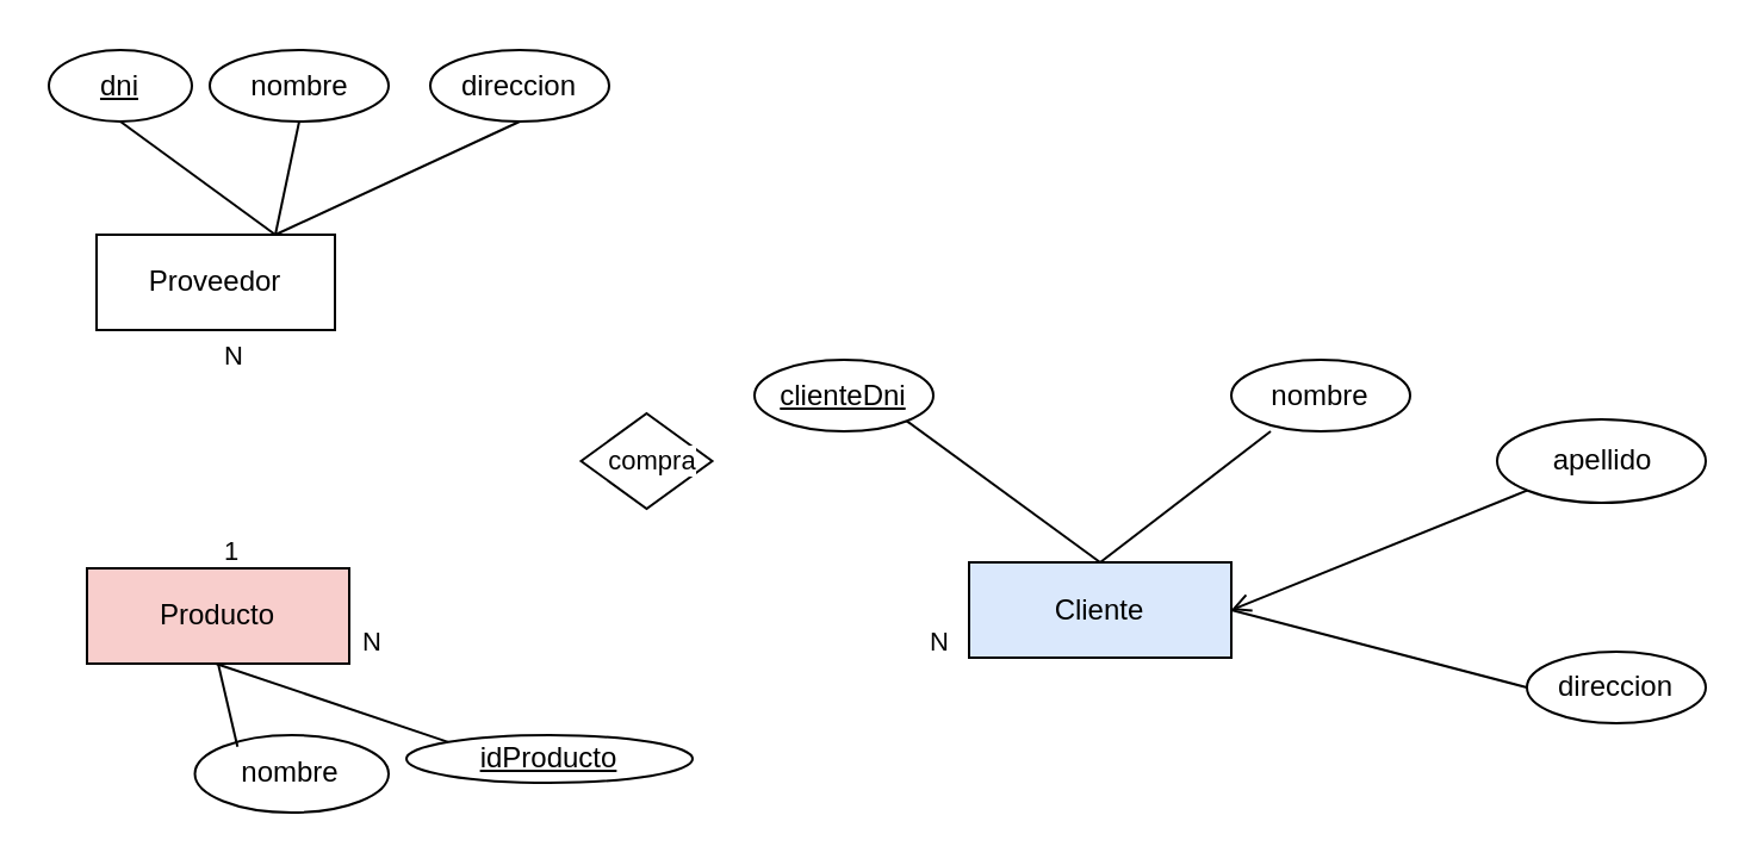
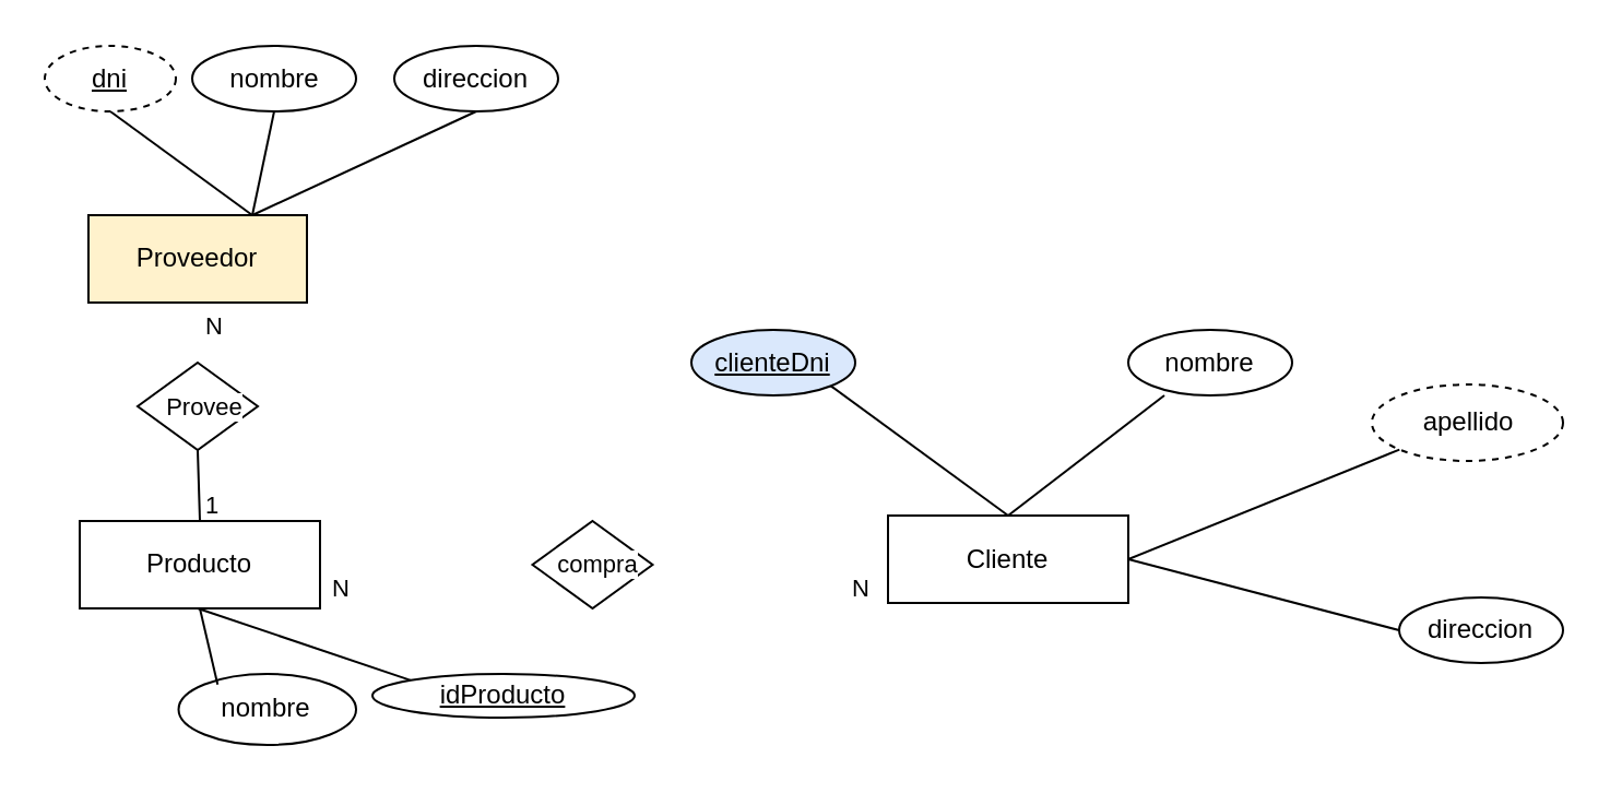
  <mxCell id="0" />
  <mxCell id="1" parent="0" />
  <mxCell id="2" style="edgeStyle=none;shape=connector;rounded=0;orthogonalLoop=1;jettySize=auto;html=1;exitX=0.75;exitY=0;exitDx=0;exitDy=0;entryX=0.5;entryY=1;entryDx=0;entryDy=0;strokeColor=default;align=center;verticalAlign=middle;fontFamily=Helvetica;fontSize=11;fontColor=default;labelBackgroundColor=default;endArrow=none;" edge="1" parent="1" source="5" target="19"><mxGeometry relative="1" as="geometry" /></mxCell>
  <mxCell id="3" style="edgeStyle=none;shape=connector;rounded=0;orthogonalLoop=1;jettySize=auto;html=1;exitX=0.75;exitY=0;exitDx=0;exitDy=0;entryX=0.5;entryY=1;entryDx=0;entryDy=0;strokeColor=default;align=center;verticalAlign=middle;fontFamily=Helvetica;fontSize=11;fontColor=default;labelBackgroundColor=default;endArrow=none;" edge="1" parent="1" source="5" target="21"><mxGeometry relative="1" as="geometry" /></mxCell>
  <mxCell id="4" style="edgeStyle=none;shape=connector;rounded=0;orthogonalLoop=1;jettySize=auto;html=1;exitX=0.75;exitY=0;exitDx=0;exitDy=0;entryX=0.5;entryY=1;entryDx=0;entryDy=0;strokeColor=default;align=center;verticalAlign=middle;fontFamily=Helvetica;fontSize=11;fontColor=default;labelBackgroundColor=default;endArrow=none;" edge="1" parent="1" source="5" target="20"><mxGeometry relative="1" as="geometry" /></mxCell>
- <mxCell id="5" value="Proveedor" style="whiteSpace=wrap;html=1;align=center;" vertex="1" parent="1"><mxGeometry x="40" y="98" width="100" height="40" as="geometry" /></mxCell>
- <mxCell id="6" value="Cliente" style="whiteSpace=wrap;html=1;align=center;fillColor=#dae8fc;" vertex="1" parent="1"><mxGeometry x="406" y="235.5" width="110" height="40" as="geometry" /></mxCell>
+ <mxCell id="5" value="Proveedor" style="whiteSpace=wrap;html=1;align=center;fillColor=#fff2cc;" vertex="1" parent="1"><mxGeometry x="40" y="98" width="100" height="40" as="geometry" /></mxCell>
+ <mxCell id="6" value="Cliente" style="whiteSpace=wrap;html=1;align=center;" vertex="1" parent="1"><mxGeometry x="406" y="235.5" width="110" height="40" as="geometry" /></mxCell>
  <mxCell id="7" value="nombre" style="ellipse;whiteSpace=wrap;html=1;align=center;" vertex="1" parent="1"><mxGeometry x="516" y="150.5" width="75" height="30" as="geometry" /></mxCell>
- <mxCell id="8" value="apellido" style="ellipse;whiteSpace=wrap;html=1;align=center;" vertex="1" parent="1"><mxGeometry x="627.5" y="175.5" width="87.5" height="35" as="geometry" /></mxCell>
+ <mxCell id="8" value="apellido" style="ellipse;whiteSpace=wrap;html=1;align=center;dashed=1;" vertex="1" parent="1"><mxGeometry x="627.5" y="175.5" width="87.5" height="35" as="geometry" /></mxCell>
  <mxCell id="9" value="direccion" style="ellipse;whiteSpace=wrap;html=1;align=center;" vertex="1" parent="1"><mxGeometry x="640" y="273" width="75" height="30" as="geometry" /></mxCell>
  <mxCell id="10" style="edgeStyle=none;shape=connector;rounded=0;orthogonalLoop=1;jettySize=auto;html=1;exitX=1;exitY=1;exitDx=0;exitDy=0;entryX=0.5;entryY=0;entryDx=0;entryDy=0;strokeColor=default;align=center;verticalAlign=middle;fontFamily=Helvetica;fontSize=11;fontColor=default;labelBackgroundColor=default;endArrow=none;" edge="1" parent="1" source="11" target="6"><mxGeometry relative="1" as="geometry" /></mxCell>
- <mxCell id="11" value="clienteDni" style="ellipse;whiteSpace=wrap;html=1;align=center;fontStyle=4;" vertex="1" parent="1"><mxGeometry x="316" y="150.5" width="75" height="30" as="geometry" /></mxCell>
- <mxCell id="12" value="" style="endArrow=open;html=1;rounded=0;fontFamily=Helvetica;fontSize=12;fontColor=default;labelBackgroundColor=default;entryX=1;entryY=0.5;entryDx=0;entryDy=0;exitX=0;exitY=1;exitDx=0;exitDy=0;" edge="1" parent="1" source="8" target="6"><mxGeometry relative="1" as="geometry"><mxPoint x="376" y="195.5" as="sourcePoint" /><mxPoint x="536" y="195.5" as="targetPoint" /></mxGeometry></mxCell>
+ <mxCell id="11" value="clienteDni" style="ellipse;whiteSpace=wrap;html=1;align=center;fontStyle=4;fillColor=#dae8fc;" vertex="1" parent="1"><mxGeometry x="316" y="150.5" width="75" height="30" as="geometry" /></mxCell>
+ <mxCell id="12" value="" style="endArrow=none;html=1;rounded=0;fontFamily=Helvetica;fontSize=12;fontColor=default;labelBackgroundColor=default;entryX=1;entryY=0.5;entryDx=0;entryDy=0;exitX=0;exitY=1;exitDx=0;exitDy=0;" edge="1" parent="1" source="8" target="6"><mxGeometry relative="1" as="geometry"><mxPoint x="376" y="195.5" as="sourcePoint" /><mxPoint x="536" y="195.5" as="targetPoint" /></mxGeometry></mxCell>
  <mxCell id="13" value="" style="endArrow=none;html=1;rounded=0;fontFamily=Helvetica;fontSize=12;fontColor=default;labelBackgroundColor=default;entryX=1;entryY=0.5;entryDx=0;entryDy=0;exitX=0;exitY=0.5;exitDx=0;exitDy=0;" edge="1" parent="1" source="9" target="6"><mxGeometry relative="1" as="geometry"><mxPoint x="574" y="315.5" as="sourcePoint" /><mxPoint x="486" y="321.5" as="targetPoint" /></mxGeometry></mxCell>
  <mxCell id="14" value="" style="endArrow=none;html=1;rounded=0;fontFamily=Helvetica;fontSize=12;fontColor=default;labelBackgroundColor=default;entryX=0.5;entryY=0;entryDx=0;entryDy=0;exitX=0.22;exitY=1;exitDx=0;exitDy=0;exitPerimeter=0;" edge="1" parent="1" source="7" target="6"><mxGeometry relative="1" as="geometry"><mxPoint x="583" y="345.5" as="sourcePoint" /><mxPoint x="496" y="295.5" as="targetPoint" /></mxGeometry></mxCell>
  <mxCell id="15" style="edgeStyle=none;shape=connector;rounded=0;orthogonalLoop=1;jettySize=auto;html=1;exitX=1;exitY=1;exitDx=0;exitDy=0;strokeColor=default;align=center;verticalAlign=middle;fontFamily=Helvetica;fontSize=11;fontColor=default;labelBackgroundColor=default;endArrow=none;" edge="1" parent="1"><mxGeometry relative="1" as="geometry"><mxPoint x="302" y="126.75" as="sourcePoint" /><mxPoint x="302" y="126.75" as="targetPoint" /></mxGeometry></mxCell>
- <mxCell id="16" value="Producto" style="whiteSpace=wrap;html=1;align=center;fillColor=#f8cecc;" vertex="1" parent="1"><mxGeometry x="36" y="238" width="110" height="40" as="geometry" /></mxCell>
+ <mxCell id="16" value="Producto" style="whiteSpace=wrap;html=1;align=center;" vertex="1" parent="1"><mxGeometry x="36" y="238" width="110" height="40" as="geometry" /></mxCell>
  <mxCell id="17" value="nombre" style="ellipse;whiteSpace=wrap;html=1;align=center;" vertex="1" parent="1"><mxGeometry x="81.25" y="308" width="81.25" height="32.5" as="geometry" /></mxCell>
  <mxCell id="18" value="" style="endArrow=none;html=1;rounded=0;fontFamily=Helvetica;fontSize=12;fontColor=default;labelBackgroundColor=default;entryX=0.5;entryY=1;entryDx=0;entryDy=0;exitX=0.22;exitY=0.15;exitDx=0;exitDy=0;exitPerimeter=0;" edge="1" parent="1" source="17" target="16"><mxGeometry relative="1" as="geometry"><mxPoint x="56" y="190.5" as="sourcePoint" /><mxPoint x="216" y="190.5" as="targetPoint" /></mxGeometry></mxCell>
  <mxCell id="19" value="nombre" style="ellipse;whiteSpace=wrap;html=1;align=center;" vertex="1" parent="1"><mxGeometry x="87.5" y="20.5" width="75" height="30" as="geometry" /></mxCell>
  <mxCell id="20" value="direccion" style="ellipse;whiteSpace=wrap;html=1;align=center;" vertex="1" parent="1"><mxGeometry x="180" y="20.5" width="75" height="30" as="geometry" /></mxCell>
- <mxCell id="21" value="dni" style="ellipse;whiteSpace=wrap;html=1;align=center;fontStyle=4;" vertex="1" parent="1"><mxGeometry x="20" y="20.5" width="60" height="30" as="geometry" /></mxCell>
+ <mxCell id="21" value="dni" style="ellipse;whiteSpace=wrap;html=1;align=center;fontStyle=4;dashed=1;" vertex="1" parent="1"><mxGeometry x="20" y="20.5" width="60" height="30" as="geometry" /></mxCell>
+ <mxCell id="22" value="" style="endArrow=none;html=1;rounded=0;exitX=0.5;exitY=1;exitDx=0;exitDy=0;entryX=0.5;entryY=0;entryDx=0;entryDy=0;" edge="1" parent="1" source="23" target="16"><mxGeometry relative="1" as="geometry"><mxPoint x="210" y="130" as="sourcePoint" /><mxPoint x="329" y="128" as="targetPoint" /></mxGeometry></mxCell>
+ <mxCell id="23" value="Provee" style="shape=rhombus;perimeter=rhombusPerimeter;whiteSpace=wrap;html=1;align=center;dashed=0;strokeColor=default;strokeWidth=1;verticalAlign=middle;spacingLeft=6;spacingTop=0;fontFamily=Helvetica;fontSize=11;fontColor=default;labelBackgroundColor=default;fillColor=default;" vertex="1" parent="1"><mxGeometry x="62.5" y="165.5" width="55" height="40" as="geometry" /></mxCell>
  <mxCell id="24" value="N" style="text;strokeColor=none;fillColor=none;spacingLeft=4;spacingRight=4;overflow=hidden;rotatable=0;points=[[0,0.5],[1,0.5]];portConstraint=eastwest;fontSize=11;whiteSpace=wrap;html=1;fontFamily=Helvetica;fontColor=default;labelBackgroundColor=default;" vertex="1" parent="1"><mxGeometry x="87.5" y="135.5" width="40" height="30" as="geometry" /></mxCell>
  <mxCell id="25" value="1" style="text;strokeColor=none;fillColor=none;spacingLeft=4;spacingRight=4;overflow=hidden;rotatable=0;points=[[0,0.5],[1,0.5]];portConstraint=eastwest;fontSize=11;whiteSpace=wrap;html=1;fontFamily=Helvetica;fontColor=default;labelBackgroundColor=default;" vertex="1" parent="1"><mxGeometry x="87.5" y="218" width="40" height="30" as="geometry" /></mxCell>
- <mxCell id="26" value="compra" style="shape=rhombus;perimeter=rhombusPerimeter;whiteSpace=wrap;html=1;align=center;dashed=0;strokeColor=default;strokeWidth=1;verticalAlign=middle;spacingLeft=6;spacingTop=0;fontFamily=Helvetica;fontSize=11;fontColor=default;labelBackgroundColor=default;fillColor=default;" vertex="1" parent="1"><mxGeometry x="243.25" y="173" width="55" height="40" as="geometry" /></mxCell>
+ <mxCell id="26" value="compra" style="shape=rhombus;perimeter=rhombusPerimeter;whiteSpace=wrap;html=1;align=center;dashed=0;strokeColor=default;strokeWidth=1;verticalAlign=middle;spacingLeft=6;spacingTop=0;fontFamily=Helvetica;fontSize=11;fontColor=default;labelBackgroundColor=default;fillColor=default;" vertex="1" parent="1"><mxGeometry x="243.25" y="238" width="55" height="40" as="geometry" /></mxCell>
  <mxCell id="27" value="N" style="text;strokeColor=none;fillColor=none;spacingLeft=4;spacingRight=4;overflow=hidden;rotatable=0;points=[[0,0.5],[1,0.5]];portConstraint=eastwest;fontSize=11;whiteSpace=wrap;html=1;fontFamily=Helvetica;fontColor=default;labelBackgroundColor=default;" vertex="1" parent="1"><mxGeometry x="383.5" y="255.5" width="40" height="30" as="geometry" /></mxCell>
  <mxCell id="28" value="N" style="text;strokeColor=none;fillColor=none;spacingLeft=4;spacingRight=4;overflow=hidden;rotatable=0;points=[[0,0.5],[1,0.5]];portConstraint=eastwest;fontSize=11;whiteSpace=wrap;html=1;fontFamily=Helvetica;fontColor=default;labelBackgroundColor=default;" vertex="1" parent="1"><mxGeometry x="146" y="255.5" width="40" height="30" as="geometry" /></mxCell>
  <mxCell id="29" style="edgeStyle=none;shape=connector;rounded=0;orthogonalLoop=1;jettySize=auto;html=1;exitX=0;exitY=0;exitDx=0;exitDy=0;strokeColor=default;align=center;verticalAlign=middle;fontFamily=Helvetica;fontSize=11;fontColor=default;labelBackgroundColor=default;endArrow=none;" edge="1" parent="1" source="30"><mxGeometry relative="1" as="geometry"><mxPoint x="90" y="278" as="targetPoint" /></mxGeometry></mxCell>
  <mxCell id="30" value="idProducto" style="ellipse;whiteSpace=wrap;html=1;align=center;fontStyle=4;" vertex="1" parent="1"><mxGeometry x="170" y="308" width="120" height="20" as="geometry" /></mxCell>
